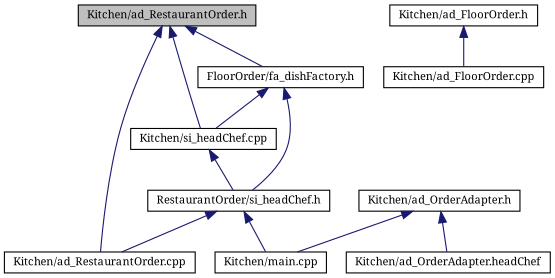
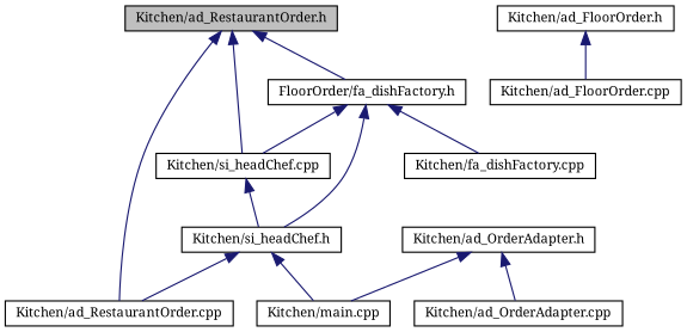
  digraph {
    fontname="Noto Serif"
    node [color=black fillcolor=white fontname="Noto Serif" fontsize=10 shape=record style=filled]
    edge [color=midnightblue dir=back fontname="Noto Serif" fontsize=10 labelfontname=Helvetica labelfontsize=10 style=solid]
    n1 [fillcolor=grey75 fontcolor=black height=0.2 label="Kitchen/ad_RestaurantOrder.h" width=0.4]
    n2 [height=0.2 label="Kitchen/ad_RestaurantOrder.cpp" width=0.4]
    n3 [height=0.2 label="FloorOrder/fa_dishFactory.h" width=0.4]
    n4 [height=0.2 label="Kitchen/si_headChef.cpp" width=0.4]
    n5 [height=0.2 label="Kitchen/ad_FloorOrder.h" width=0.4]
    n6 [height=0.2 label="Kitchen/ad_FloorOrder.cpp" width=0.4]
-   n7 [height=0.2 label="RestaurantOrder/si_headChef.h" width=0.4]
+   n7 [height=0.2 label="Kitchen/si_headChef.h" width=0.4]
+   n8 [height=0.2 label="Kitchen/fa_dishFactory.cpp" width=0.4]
    n9 [height=0.2 label="Kitchen/ad_OrderAdapter.h" width=0.4]
-   n10 [height=0.2 label="Kitchen/ad_OrderAdapter.headChef" width=0.4]
+   n10 [height=0.2 label="Kitchen/ad_OrderAdapter.cpp" width=0.4]
    n11 [height=0.2 label="Kitchen/main.cpp" width=0.4]
    n1 -> n2
    n1 -> n3
    n1 -> n4
    n3 -> n4
    n3 -> n7
+   n3 -> n8
    n4 -> n7
    n5 -> n6
    n7 -> n2
    n7 -> n11
    n9 -> n10
    n9 -> n11
  }
